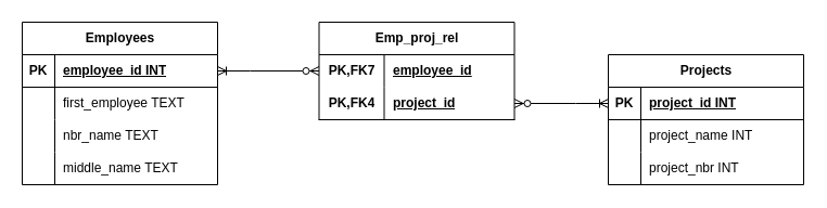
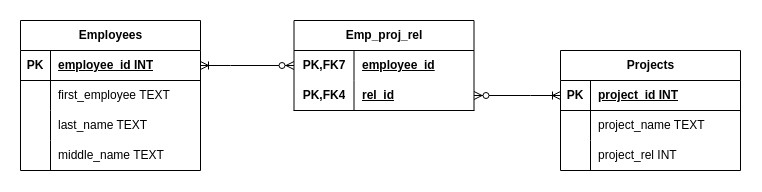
  <mxCell id="0" />
  <mxCell id="1" parent="0" />
  <mxCell id="2" value="Employees" style="shape=table;startSize=30;container=1;collapsible=1;childLayout=tableLayout;fixedRows=1;rowLines=0;fontStyle=1;align=center;resizeLast=1;html=1;" vertex="1" parent="1"><mxGeometry x="20" y="20" width="180" height="150" as="geometry" /></mxCell>
  <mxCell id="3" value="" style="shape=tableRow;horizontal=0;startSize=0;swimlaneHead=0;swimlaneBody=0;fillColor=none;collapsible=0;dropTarget=0;points=[[0,0.5],[1,0.5]];portConstraint=eastwest;top=0;left=0;right=0;bottom=1;" vertex="1" parent="2"><mxGeometry y="30" width="180" height="30" as="geometry" /></mxCell>
  <mxCell id="4" value="PK" style="shape=partialRectangle;connectable=0;fillColor=none;top=0;left=0;bottom=0;right=0;fontStyle=1;overflow=hidden;whiteSpace=wrap;html=1;" vertex="1" parent="3"><mxGeometry width="30" height="30" as="geometry"><mxRectangle width="30" height="30" as="alternateBounds" /></mxGeometry></mxCell>
  <mxCell id="5" value="employee_id INT" style="shape=partialRectangle;connectable=0;fillColor=none;top=0;left=0;bottom=0;right=0;align=left;spacingLeft=6;fontStyle=5;overflow=hidden;whiteSpace=wrap;html=1;" vertex="1" parent="3"><mxGeometry x="30" width="150" height="30" as="geometry"><mxRectangle width="150" height="30" as="alternateBounds" /></mxGeometry></mxCell>
  <mxCell id="6" value="" style="shape=tableRow;horizontal=0;startSize=0;swimlaneHead=0;swimlaneBody=0;fillColor=none;collapsible=0;dropTarget=0;points=[[0,0.5],[1,0.5]];portConstraint=eastwest;top=0;left=0;right=0;bottom=0;" vertex="1" parent="2"><mxGeometry y="60" width="180" height="30" as="geometry" /></mxCell>
  <mxCell id="7" value="" style="shape=partialRectangle;connectable=0;fillColor=none;top=0;left=0;bottom=0;right=0;editable=1;overflow=hidden;whiteSpace=wrap;html=1;" vertex="1" parent="6"><mxGeometry width="30" height="30" as="geometry"><mxRectangle width="30" height="30" as="alternateBounds" /></mxGeometry></mxCell>
  <mxCell id="8" value="first_employee TEXT" style="shape=partialRectangle;connectable=0;fillColor=none;top=0;left=0;bottom=0;right=0;align=left;spacingLeft=6;overflow=hidden;whiteSpace=wrap;html=1;" vertex="1" parent="6"><mxGeometry x="30" width="150" height="30" as="geometry"><mxRectangle width="150" height="30" as="alternateBounds" /></mxGeometry></mxCell>
  <mxCell id="9" value="" style="shape=tableRow;horizontal=0;startSize=0;swimlaneHead=0;swimlaneBody=0;fillColor=none;collapsible=0;dropTarget=0;points=[[0,0.5],[1,0.5]];portConstraint=eastwest;top=0;left=0;right=0;bottom=0;" vertex="1" parent="2"><mxGeometry y="90" width="180" height="30" as="geometry" /></mxCell>
  <mxCell id="10" value="" style="shape=partialRectangle;connectable=0;fillColor=none;top=0;left=0;bottom=0;right=0;editable=1;overflow=hidden;whiteSpace=wrap;html=1;" vertex="1" parent="9"><mxGeometry width="30" height="30" as="geometry"><mxRectangle width="30" height="30" as="alternateBounds" /></mxGeometry></mxCell>
- <mxCell id="11" value="nbr_name TEXT" style="shape=partialRectangle;connectable=0;fillColor=none;top=0;left=0;bottom=0;right=0;align=left;spacingLeft=6;overflow=hidden;whiteSpace=wrap;html=1;" vertex="1" parent="9"><mxGeometry x="30" width="150" height="30" as="geometry"><mxRectangle width="150" height="30" as="alternateBounds" /></mxGeometry></mxCell>
+ <mxCell id="11" value="last_name TEXT" style="shape=partialRectangle;connectable=0;fillColor=none;top=0;left=0;bottom=0;right=0;align=left;spacingLeft=6;overflow=hidden;whiteSpace=wrap;html=1;" vertex="1" parent="9"><mxGeometry x="30" width="150" height="30" as="geometry"><mxRectangle width="150" height="30" as="alternateBounds" /></mxGeometry></mxCell>
  <mxCell id="12" value="" style="shape=tableRow;horizontal=0;startSize=0;swimlaneHead=0;swimlaneBody=0;fillColor=none;collapsible=0;dropTarget=0;points=[[0,0.5],[1,0.5]];portConstraint=eastwest;top=0;left=0;right=0;bottom=0;" vertex="1" parent="2"><mxGeometry y="120" width="180" height="30" as="geometry" /></mxCell>
  <mxCell id="13" value="" style="shape=partialRectangle;connectable=0;fillColor=none;top=0;left=0;bottom=0;right=0;editable=1;overflow=hidden;whiteSpace=wrap;html=1;" vertex="1" parent="12"><mxGeometry width="30" height="30" as="geometry"><mxRectangle width="30" height="30" as="alternateBounds" /></mxGeometry></mxCell>
  <mxCell id="14" value="middle_name TEXT" style="shape=partialRectangle;connectable=0;fillColor=none;top=0;left=0;bottom=0;right=0;align=left;spacingLeft=6;overflow=hidden;whiteSpace=wrap;html=1;" vertex="1" parent="12"><mxGeometry x="30" width="150" height="30" as="geometry"><mxRectangle width="150" height="30" as="alternateBounds" /></mxGeometry></mxCell>
  <mxCell id="15" value="Projects" style="shape=table;startSize=30;container=1;collapsible=1;childLayout=tableLayout;fixedRows=1;rowLines=0;fontStyle=1;align=center;resizeLast=1;html=1;" vertex="1" parent="1"><mxGeometry x="560" y="50" width="180" height="120" as="geometry" /></mxCell>
  <mxCell id="16" value="" style="shape=tableRow;horizontal=0;startSize=0;swimlaneHead=0;swimlaneBody=0;fillColor=none;collapsible=0;dropTarget=0;points=[[0,0.5],[1,0.5]];portConstraint=eastwest;top=0;left=0;right=0;bottom=1;" vertex="1" parent="15"><mxGeometry y="30" width="180" height="30" as="geometry" /></mxCell>
  <mxCell id="17" value="PK" style="shape=partialRectangle;connectable=0;fillColor=none;top=0;left=0;bottom=0;right=0;fontStyle=1;overflow=hidden;whiteSpace=wrap;html=1;" vertex="1" parent="16"><mxGeometry width="30" height="30" as="geometry"><mxRectangle width="30" height="30" as="alternateBounds" /></mxGeometry></mxCell>
  <mxCell id="18" value="project_id INT" style="shape=partialRectangle;connectable=0;fillColor=none;top=0;left=0;bottom=0;right=0;align=left;spacingLeft=6;fontStyle=5;overflow=hidden;whiteSpace=wrap;html=1;" vertex="1" parent="16"><mxGeometry x="30" width="150" height="30" as="geometry"><mxRectangle width="150" height="30" as="alternateBounds" /></mxGeometry></mxCell>
  <mxCell id="19" value="" style="shape=tableRow;horizontal=0;startSize=0;swimlaneHead=0;swimlaneBody=0;fillColor=none;collapsible=0;dropTarget=0;points=[[0,0.5],[1,0.5]];portConstraint=eastwest;top=0;left=0;right=0;bottom=0;" vertex="1" parent="15"><mxGeometry y="60" width="180" height="30" as="geometry" /></mxCell>
  <mxCell id="20" value="" style="shape=partialRectangle;connectable=0;fillColor=none;top=0;left=0;bottom=0;right=0;editable=1;overflow=hidden;whiteSpace=wrap;html=1;" vertex="1" parent="19"><mxGeometry width="30" height="30" as="geometry"><mxRectangle width="30" height="30" as="alternateBounds" /></mxGeometry></mxCell>
- <mxCell id="21" value="project_name INT" style="shape=partialRectangle;connectable=0;fillColor=none;top=0;left=0;bottom=0;right=0;align=left;spacingLeft=6;overflow=hidden;whiteSpace=wrap;html=1;" vertex="1" parent="19"><mxGeometry x="30" width="150" height="30" as="geometry"><mxRectangle width="150" height="30" as="alternateBounds" /></mxGeometry></mxCell>
+ <mxCell id="21" value="project_name TEXT" style="shape=partialRectangle;connectable=0;fillColor=none;top=0;left=0;bottom=0;right=0;align=left;spacingLeft=6;overflow=hidden;whiteSpace=wrap;html=1;" vertex="1" parent="19"><mxGeometry x="30" width="150" height="30" as="geometry"><mxRectangle width="150" height="30" as="alternateBounds" /></mxGeometry></mxCell>
  <mxCell id="22" value="" style="shape=tableRow;horizontal=0;startSize=0;swimlaneHead=0;swimlaneBody=0;fillColor=none;collapsible=0;dropTarget=0;points=[[0,0.5],[1,0.5]];portConstraint=eastwest;top=0;left=0;right=0;bottom=0;" vertex="1" parent="15"><mxGeometry y="90" width="180" height="30" as="geometry" /></mxCell>
  <mxCell id="23" value="" style="shape=partialRectangle;connectable=0;fillColor=none;top=0;left=0;bottom=0;right=0;editable=1;overflow=hidden;whiteSpace=wrap;html=1;" vertex="1" parent="22"><mxGeometry width="30" height="30" as="geometry"><mxRectangle width="30" height="30" as="alternateBounds" /></mxGeometry></mxCell>
- <mxCell id="24" value="project_nbr INT" style="shape=partialRectangle;connectable=0;fillColor=none;top=0;left=0;bottom=0;right=0;align=left;spacingLeft=6;overflow=hidden;whiteSpace=wrap;html=1;" vertex="1" parent="22"><mxGeometry x="30" width="150" height="30" as="geometry"><mxRectangle width="150" height="30" as="alternateBounds" /></mxGeometry></mxCell>
+ <mxCell id="24" value="project_rel INT" style="shape=partialRectangle;connectable=0;fillColor=none;top=0;left=0;bottom=0;right=0;align=left;spacingLeft=6;overflow=hidden;whiteSpace=wrap;html=1;" vertex="1" parent="22"><mxGeometry x="30" width="150" height="30" as="geometry"><mxRectangle width="150" height="30" as="alternateBounds" /></mxGeometry></mxCell>
  <mxCell id="25" value="Emp_proj_rel" style="shape=table;startSize=30;container=1;collapsible=1;childLayout=tableLayout;fixedRows=1;rowLines=0;fontStyle=1;align=center;resizeLast=1;html=1;whiteSpace=wrap;" vertex="1" parent="1"><mxGeometry x="293.5" y="20" width="180" height="90" as="geometry" /></mxCell>
  <mxCell id="26" value="" style="shape=tableRow;horizontal=0;startSize=0;swimlaneHead=0;swimlaneBody=0;fillColor=none;collapsible=0;dropTarget=0;points=[[0,0.5],[1,0.5]];portConstraint=eastwest;top=0;left=0;right=0;bottom=0;html=1;" vertex="1" parent="25"><mxGeometry y="30" width="180" height="30" as="geometry" /></mxCell>
  <mxCell id="27" value="PK,FK7" style="shape=partialRectangle;connectable=0;fillColor=none;top=0;left=0;bottom=0;right=0;fontStyle=1;overflow=hidden;html=1;whiteSpace=wrap;" vertex="1" parent="26"><mxGeometry width="60" height="30" as="geometry"><mxRectangle width="60" height="30" as="alternateBounds" /></mxGeometry></mxCell>
  <mxCell id="28" value="employee_id" style="shape=partialRectangle;connectable=0;fillColor=none;top=0;left=0;bottom=0;right=0;align=left;spacingLeft=6;fontStyle=5;overflow=hidden;html=1;whiteSpace=wrap;" vertex="1" parent="26"><mxGeometry x="60" width="120" height="30" as="geometry"><mxRectangle width="120" height="30" as="alternateBounds" /></mxGeometry></mxCell>
  <mxCell id="29" value="" style="shape=tableRow;horizontal=0;startSize=0;swimlaneHead=0;swimlaneBody=0;fillColor=none;collapsible=0;dropTarget=0;points=[[0,0.5],[1,0.5]];portConstraint=eastwest;top=0;left=0;right=0;bottom=1;html=1;" vertex="1" parent="25"><mxGeometry y="60" width="180" height="30" as="geometry" /></mxCell>
  <mxCell id="30" value="PK,FK4" style="shape=partialRectangle;connectable=0;fillColor=none;top=0;left=0;bottom=0;right=0;fontStyle=1;overflow=hidden;html=1;whiteSpace=wrap;" vertex="1" parent="29"><mxGeometry width="60" height="30" as="geometry"><mxRectangle width="60" height="30" as="alternateBounds" /></mxGeometry></mxCell>
- <mxCell id="31" value="project_id" style="shape=partialRectangle;connectable=0;fillColor=none;top=0;left=0;bottom=0;right=0;align=left;spacingLeft=6;fontStyle=5;overflow=hidden;html=1;whiteSpace=wrap;" vertex="1" parent="29"><mxGeometry x="60" width="120" height="30" as="geometry"><mxRectangle width="120" height="30" as="alternateBounds" /></mxGeometry></mxCell>
+ <mxCell id="31" value="rel_id" style="shape=partialRectangle;connectable=0;fillColor=none;top=0;left=0;bottom=0;right=0;align=left;spacingLeft=6;fontStyle=5;overflow=hidden;html=1;whiteSpace=wrap;" vertex="1" parent="29"><mxGeometry x="60" width="120" height="30" as="geometry"><mxRectangle width="120" height="30" as="alternateBounds" /></mxGeometry></mxCell>
  <mxCell id="32" value="" style="edgeStyle=entityRelationEdgeStyle;fontSize=12;html=1;endArrow=ERzeroToMany;endFill=1;startArrow=ERoneToMany;rounded=0;entryX=0;entryY=0.5;entryDx=0;entryDy=0;exitX=1;exitY=0.5;exitDx=0;exitDy=0;startFill=0;" edge="1" parent="1" source="3" target="26"><mxGeometry width="100" height="100" relative="1" as="geometry"><mxPoint x="220" y="250" as="sourcePoint" /><mxPoint x="320" y="150" as="targetPoint" /></mxGeometry></mxCell>
  <mxCell id="33" value="" style="edgeStyle=entityRelationEdgeStyle;fontSize=12;html=1;endArrow=ERoneToMany;endFill=0;startArrow=ERzeroToMany;rounded=0;entryX=0;entryY=0.5;entryDx=0;entryDy=0;exitX=1;exitY=0.5;exitDx=0;exitDy=0;" edge="1" parent="1" source="29" target="16"><mxGeometry width="100" height="100" relative="1" as="geometry"><mxPoint x="440" y="260" as="sourcePoint" /><mxPoint x="540" y="160" as="targetPoint" /></mxGeometry></mxCell>
